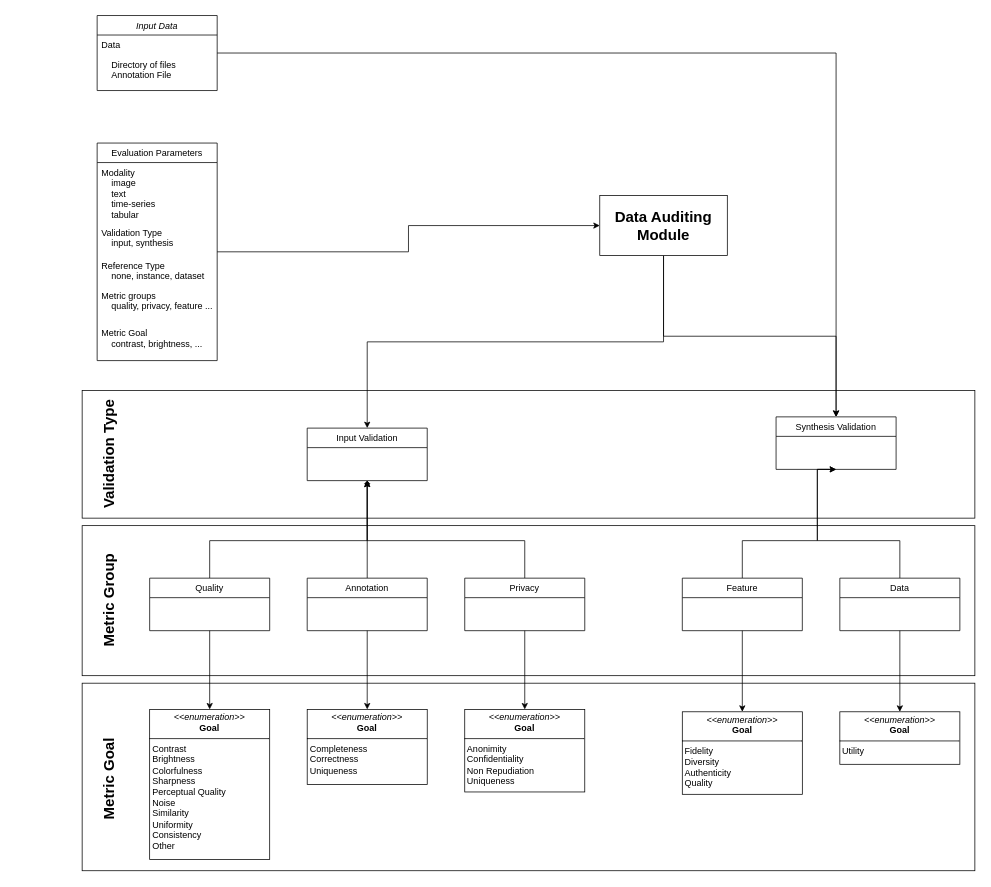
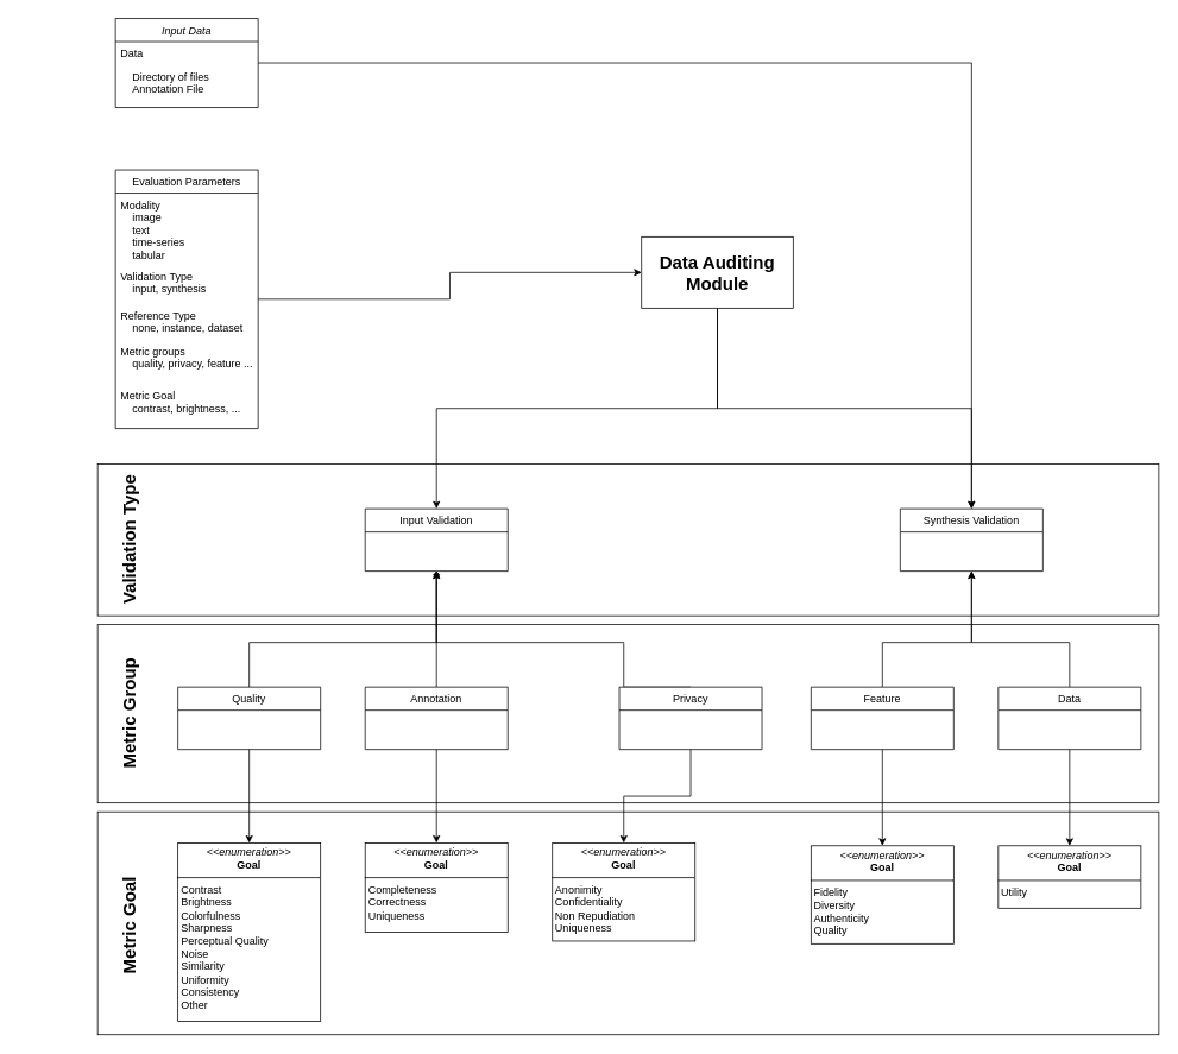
  <mxCell id="0" />
  <mxCell id="1" parent="0" />
  <mxCell id="2" value="" style="rounded=0;whiteSpace=wrap;html=1;" vertex="1" parent="1"><mxGeometry x="109" y="910" width="1190" height="250" as="geometry" /></mxCell>
  <mxCell id="3" value="" style="rounded=0;whiteSpace=wrap;html=1;" vertex="1" parent="1"><mxGeometry x="109" y="700" width="1190" height="200" as="geometry" /></mxCell>
  <mxCell id="4" value="" style="rounded=0;whiteSpace=wrap;html=1;" vertex="1" parent="1"><mxGeometry x="109" y="520" width="1190" height="170" as="geometry" /></mxCell>
  <mxCell id="5" style="edgeStyle=orthogonalEdgeStyle;rounded=0;orthogonalLoop=1;jettySize=auto;html=1;exitX=1;exitY=0.5;exitDx=0;exitDy=0;" edge="1" parent="1" source="6" target="20"><mxGeometry relative="1" as="geometry" /></mxCell>
  <mxCell id="6" value="Input Data" style="swimlane;fontStyle=2;align=center;verticalAlign=top;childLayout=stackLayout;horizontal=1;startSize=26;horizontalStack=0;resizeParent=1;resizeLast=0;collapsible=1;marginBottom=0;rounded=0;shadow=0;strokeWidth=1;" parent="1" vertex="1"><mxGeometry x="129" y="20" width="160" height="100" as="geometry"><mxRectangle x="40" y="40" width="160" height="26" as="alternateBounds" /></mxGeometry></mxCell>
  <mxCell id="7" value="Data" style="text;align=left;verticalAlign=top;spacingLeft=4;spacingRight=4;overflow=hidden;rotatable=0;points=[[0,0.5],[1,0.5]];portConstraint=eastwest;" parent="6" vertex="1"><mxGeometry y="26" width="160" height="26" as="geometry" /></mxCell>
  <mxCell id="8" value="    Directory of files&#10;    Annotation File&#10;" style="text;align=left;verticalAlign=top;spacingLeft=4;spacingRight=4;overflow=hidden;rotatable=0;points=[[0,0.5],[1,0.5]];portConstraint=eastwest;rounded=0;shadow=0;html=0;" parent="6" vertex="1"><mxGeometry y="52" width="160" height="48" as="geometry" /></mxCell>
  <mxCell id="9" style="edgeStyle=orthogonalEdgeStyle;rounded=0;orthogonalLoop=1;jettySize=auto;html=1;exitX=1;exitY=0.5;exitDx=0;exitDy=0;entryX=0;entryY=0.5;entryDx=0;entryDy=0;" edge="1" parent="1" source="10" target="19"><mxGeometry relative="1" as="geometry" /></mxCell>
  <mxCell id="10" value="Evaluation Parameters" style="swimlane;fontStyle=0;align=center;verticalAlign=top;childLayout=stackLayout;horizontal=1;startSize=26;horizontalStack=0;resizeParent=1;resizeLast=0;collapsible=1;marginBottom=0;rounded=0;shadow=0;strokeWidth=1;" parent="1" vertex="1"><mxGeometry x="129" y="190" width="160" height="290" as="geometry"><mxRectangle x="40" y="160" width="160" height="26" as="alternateBounds" /></mxGeometry></mxCell>
  <mxCell id="11" value="Modality&#10;    image&#10;    text&#10;    time-series&#10;    tabular&#10;&#10;" style="text;align=left;verticalAlign=top;spacingLeft=4;spacingRight=4;overflow=hidden;rotatable=0;points=[[0,0.5],[1,0.5]];portConstraint=eastwest;rounded=0;shadow=0;html=0;" parent="10" vertex="1"><mxGeometry y="26" width="160" height="80" as="geometry" /></mxCell>
  <mxCell id="12" value="Validation Type&#10;    input, synthesis&#10;" style="text;align=left;verticalAlign=top;spacingLeft=4;spacingRight=4;overflow=hidden;rotatable=0;points=[[0,0.5],[1,0.5]];portConstraint=eastwest;" parent="10" vertex="1"><mxGeometry y="106" width="160" height="44" as="geometry" /></mxCell>
  <mxCell id="13" value="Reference Type&#10;    none, instance, dataset&#10;" style="text;align=left;verticalAlign=top;spacingLeft=4;spacingRight=4;overflow=hidden;rotatable=0;points=[[0,0.5],[1,0.5]];portConstraint=eastwest;fontStyle=0" parent="10" vertex="1"><mxGeometry y="150" width="160" height="40" as="geometry" /></mxCell>
  <mxCell id="14" value="Metric groups&#10;    quality, privacy, feature ...&#10;" style="text;align=left;verticalAlign=top;spacingLeft=4;spacingRight=4;overflow=hidden;rotatable=0;points=[[0,0.5],[1,0.5]];portConstraint=eastwest;" vertex="1" parent="10"><mxGeometry y="190" width="160" height="50" as="geometry" /></mxCell>
  <mxCell id="15" value="Metric Goal&#10;    contrast, brightness, ...&#10;" style="text;align=left;verticalAlign=top;spacingLeft=4;spacingRight=4;overflow=hidden;rotatable=0;points=[[0,0.5],[1,0.5]];portConstraint=eastwest;" parent="10" vertex="1"><mxGeometry y="240" width="160" height="50" as="geometry" /></mxCell>
  <mxCell id="16" value="Input Validation" style="swimlane;fontStyle=0;align=center;verticalAlign=top;childLayout=stackLayout;horizontal=1;startSize=26;horizontalStack=0;resizeParent=1;resizeLast=0;collapsible=1;marginBottom=0;rounded=0;shadow=0;strokeWidth=1;" parent="1" vertex="1"><mxGeometry x="409" y="570" width="160" height="70" as="geometry"><mxRectangle x="240" y="550" width="160" height="26" as="alternateBounds" /></mxGeometry></mxCell>
  <mxCell id="17" style="edgeStyle=orthogonalEdgeStyle;rounded=0;orthogonalLoop=1;jettySize=auto;html=1;exitX=0.5;exitY=1;exitDx=0;exitDy=0;entryX=0.5;entryY=0;entryDx=0;entryDy=0;" edge="1" parent="1" source="19" target="16"><mxGeometry relative="1" as="geometry" /></mxCell>
  <mxCell id="18" style="edgeStyle=orthogonalEdgeStyle;rounded=0;orthogonalLoop=1;jettySize=auto;html=1;exitX=0.5;exitY=1;exitDx=0;exitDy=0;entryX=0.5;entryY=0;entryDx=0;entryDy=0;" edge="1" parent="1" source="19" target="20"><mxGeometry relative="1" as="geometry" /></mxCell>
- <mxCell id="19" value="&lt;font size=&quot;1&quot;&gt;&lt;b style=&quot;font-size: 20px;&quot;&gt;Data Auditing Module&lt;/b&gt;&lt;/font&gt;" style="html=1;whiteSpace=wrap;" vertex="1" parent="1"><mxGeometry x="799" y="260" width="170" height="80" as="geometry" /></mxCell>
- <mxCell id="20" value="Synthesis Validation" style="swimlane;fontStyle=0;align=center;verticalAlign=top;childLayout=stackLayout;horizontal=1;startSize=26;horizontalStack=0;resizeParent=1;resizeLast=0;collapsible=1;marginBottom=0;rounded=0;shadow=0;strokeWidth=1;" vertex="1" parent="1"><mxGeometry x="1034" y="555" width="160" height="70" as="geometry"><mxRectangle x="520" y="550" width="160" height="26" as="alternateBounds" /></mxGeometry></mxCell>
+ <mxCell id="19" value="&lt;font size=&quot;1&quot;&gt;&lt;b style=&quot;font-size: 20px;&quot;&gt;Data Auditing Module&lt;/b&gt;&lt;/font&gt;" style="html=1;whiteSpace=wrap;" vertex="1" parent="1"><mxGeometry x="719" y="265" width="170" height="80" as="geometry" /></mxCell>
+ <mxCell id="20" value="Synthesis Validation" style="swimlane;fontStyle=0;align=center;verticalAlign=top;childLayout=stackLayout;horizontal=1;startSize=26;horizontalStack=0;resizeParent=1;resizeLast=0;collapsible=1;marginBottom=0;rounded=0;shadow=0;strokeWidth=1;" vertex="1" parent="1"><mxGeometry x="1009" y="570" width="160" height="70" as="geometry"><mxRectangle x="520" y="550" width="160" height="26" as="alternateBounds" /></mxGeometry></mxCell>
  <mxCell id="21" style="edgeStyle=orthogonalEdgeStyle;rounded=0;orthogonalLoop=1;jettySize=auto;html=1;exitX=0.5;exitY=0;exitDx=0;exitDy=0;entryX=0.5;entryY=1;entryDx=0;entryDy=0;" edge="1" parent="1" source="23" target="16"><mxGeometry relative="1" as="geometry"><Array as="points"><mxPoint x="279" y="720" /><mxPoint x="489" y="720" /></Array></mxGeometry></mxCell>
  <mxCell id="22" style="edgeStyle=orthogonalEdgeStyle;rounded=0;orthogonalLoop=1;jettySize=auto;html=1;exitX=0.5;exitY=1;exitDx=0;exitDy=0;entryX=0.5;entryY=0;entryDx=0;entryDy=0;" edge="1" parent="1" source="23" target="35"><mxGeometry relative="1" as="geometry" /></mxCell>
  <mxCell id="23" value="Quality" style="swimlane;fontStyle=0;align=center;verticalAlign=top;childLayout=stackLayout;horizontal=1;startSize=26;horizontalStack=0;resizeParent=1;resizeLast=0;collapsible=1;marginBottom=0;rounded=0;shadow=0;strokeWidth=1;" vertex="1" parent="1"><mxGeometry x="199" y="770" width="160" height="70" as="geometry"><mxRectangle x="30" y="720" width="160" height="26" as="alternateBounds" /></mxGeometry></mxCell>
  <mxCell id="24" style="edgeStyle=orthogonalEdgeStyle;rounded=0;orthogonalLoop=1;jettySize=auto;html=1;exitX=0.5;exitY=0;exitDx=0;exitDy=0;entryX=0.5;entryY=1;entryDx=0;entryDy=0;endArrow=diamond;" edge="1" parent="1" source="26" target="16"><mxGeometry relative="1" as="geometry" /></mxCell>
  <mxCell id="25" style="edgeStyle=orthogonalEdgeStyle;rounded=0;orthogonalLoop=1;jettySize=auto;html=1;exitX=0.5;exitY=1;exitDx=0;exitDy=0;entryX=0.5;entryY=0;entryDx=0;entryDy=0;" edge="1" parent="1" source="26" target="36"><mxGeometry relative="1" as="geometry" /></mxCell>
  <mxCell id="26" value="Annotation" style="swimlane;fontStyle=0;align=center;verticalAlign=top;childLayout=stackLayout;horizontal=1;startSize=26;horizontalStack=0;resizeParent=1;resizeLast=0;collapsible=1;marginBottom=0;rounded=0;shadow=0;strokeWidth=1;" vertex="1" parent="1"><mxGeometry x="409" y="770" width="160" height="70" as="geometry"><mxRectangle x="240" y="720" width="160" height="26" as="alternateBounds" /></mxGeometry></mxCell>
  <mxCell id="27" style="edgeStyle=orthogonalEdgeStyle;rounded=0;orthogonalLoop=1;jettySize=auto;html=1;exitX=0.5;exitY=0;exitDx=0;exitDy=0;entryX=0.5;entryY=1;entryDx=0;entryDy=0;" edge="1" parent="1" source="29" target="16"><mxGeometry relative="1" as="geometry"><Array as="points"><mxPoint x="699" y="720" /><mxPoint x="489" y="720" /></Array></mxGeometry></mxCell>
  <mxCell id="28" style="edgeStyle=orthogonalEdgeStyle;rounded=0;orthogonalLoop=1;jettySize=auto;html=1;exitX=0.5;exitY=1;exitDx=0;exitDy=0;" edge="1" parent="1" source="29" target="37"><mxGeometry relative="1" as="geometry" /></mxCell>
- <mxCell id="29" value="Privacy" style="swimlane;fontStyle=0;align=center;verticalAlign=top;childLayout=stackLayout;horizontal=1;startSize=26;horizontalStack=0;resizeParent=1;resizeLast=0;collapsible=1;marginBottom=0;rounded=0;shadow=0;strokeWidth=1;" vertex="1" parent="1"><mxGeometry x="619" y="770" width="160" height="70" as="geometry"><mxRectangle x="430" y="720" width="160" height="26" as="alternateBounds" /></mxGeometry></mxCell>
+ <mxCell id="29" value="Privacy" style="swimlane;fontStyle=0;align=center;verticalAlign=top;childLayout=stackLayout;horizontal=1;startSize=26;horizontalStack=0;resizeParent=1;resizeLast=0;collapsible=1;marginBottom=0;rounded=0;shadow=0;strokeWidth=1;" vertex="1" parent="1"><mxGeometry x="694" y="770" width="160" height="70" as="geometry"><mxRectangle x="430" y="720" width="160" height="26" as="alternateBounds" /></mxGeometry></mxCell>
  <mxCell id="30" style="edgeStyle=orthogonalEdgeStyle;rounded=0;orthogonalLoop=1;jettySize=auto;html=1;exitX=0.5;exitY=0;exitDx=0;exitDy=0;entryX=0.5;entryY=1;entryDx=0;entryDy=0;" edge="1" parent="1" source="32" target="20"><mxGeometry relative="1" as="geometry"><Array as="points"><mxPoint x="989" y="720" /><mxPoint x="1089" y="720" /></Array></mxGeometry></mxCell>
  <mxCell id="31" style="edgeStyle=orthogonalEdgeStyle;rounded=0;orthogonalLoop=1;jettySize=auto;html=1;exitX=0.5;exitY=1;exitDx=0;exitDy=0;entryX=0.5;entryY=0;entryDx=0;entryDy=0;" edge="1" parent="1" source="32" target="38"><mxGeometry relative="1" as="geometry" /></mxCell>
  <mxCell id="32" value="Feature" style="swimlane;fontStyle=0;align=center;verticalAlign=top;childLayout=stackLayout;horizontal=1;startSize=26;horizontalStack=0;resizeParent=1;resizeLast=0;collapsible=1;marginBottom=0;rounded=0;shadow=0;strokeWidth=1;" vertex="1" parent="1"><mxGeometry x="909" y="770" width="160" height="70" as="geometry"><mxRectangle x="430" y="720" width="160" height="26" as="alternateBounds" /></mxGeometry></mxCell>
  <mxCell id="33" value="&lt;font style=&quot;font-size: 20px;&quot;&gt;Validation Type&lt;br&gt;&lt;/font&gt;" style="text;strokeColor=none;fillColor=none;html=1;fontSize=24;fontStyle=1;verticalAlign=middle;align=center;rotation=-90;" vertex="1" parent="1"><mxGeometry x="59" y="585" width="170" height="40" as="geometry" /></mxCell>
  <mxCell id="34" value="&lt;font style=&quot;font-size: 20px;&quot;&gt;Metric Group&lt;/font&gt;" style="text;strokeColor=none;fillColor=none;html=1;fontSize=24;fontStyle=1;verticalAlign=middle;align=center;rotation=-90;" vertex="1" parent="1"><mxGeometry x="46.5" y="780" width="195" height="40" as="geometry" /></mxCell>
  <mxCell id="35" value="&lt;p style=&quot;margin:0px;margin-top:4px;text-align:center;&quot;&gt;&lt;i&gt;&amp;lt;&amp;lt;enumeration&amp;gt;&amp;gt;&lt;/i&gt;&lt;br&gt;&lt;b&gt;Goal&lt;/b&gt;&lt;br&gt;&lt;/p&gt;&lt;hr size=&quot;1&quot; style=&quot;border-style:solid;&quot;&gt;&lt;p style=&quot;margin:0px;margin-left:4px;&quot;&gt;Contrast&lt;/p&gt;&lt;p style=&quot;margin:0px;margin-left:4px;&quot;&gt;Brightness&lt;/p&gt;&lt;p style=&quot;margin:0px;margin-left:4px;&quot;&gt;Colorfulness&lt;/p&gt;&lt;p style=&quot;margin:0px;margin-left:4px;&quot;&gt;Sharpness&lt;/p&gt;&lt;p style=&quot;margin:0px;margin-left:4px;&quot;&gt;Perceptual Quality&lt;/p&gt;&lt;p style=&quot;margin:0px;margin-left:4px;&quot;&gt;Noise&lt;/p&gt;&lt;p style=&quot;margin:0px;margin-left:4px;&quot;&gt;Similarity&lt;/p&gt;&lt;p style=&quot;margin:0px;margin-left:4px;&quot;&gt;Uniformity&lt;/p&gt;&lt;p style=&quot;margin:0px;margin-left:4px;&quot;&gt;Consistency&lt;/p&gt;&lt;p style=&quot;margin:0px;margin-left:4px;&quot;&gt;Other&lt;br&gt;&lt;/p&gt;&lt;p style=&quot;margin:0px;margin-left:4px;&quot;&gt;&lt;br&gt;&lt;/p&gt;" style="verticalAlign=top;align=left;overflow=fill;html=1;whiteSpace=wrap;" vertex="1" parent="1"><mxGeometry x="199" y="945" width="160" height="200" as="geometry" /></mxCell>
  <mxCell id="36" value="&lt;p style=&quot;margin:0px;margin-top:4px;text-align:center;&quot;&gt;&lt;i&gt;&amp;lt;&amp;lt;enumeration&amp;gt;&amp;gt;&lt;/i&gt;&lt;br&gt;&lt;b&gt;Goal&lt;/b&gt;&lt;br&gt;&lt;/p&gt;&lt;hr size=&quot;1&quot; style=&quot;border-style:solid;&quot;&gt;&lt;p style=&quot;margin:0px;margin-left:4px;&quot;&gt;Completeness&lt;/p&gt;&lt;p style=&quot;margin:0px;margin-left:4px;&quot;&gt;Correctness&lt;/p&gt;&lt;p style=&quot;margin:0px;margin-left:4px;&quot;&gt;Uniqueness&lt;br&gt;&lt;/p&gt;&lt;p style=&quot;margin:0px;margin-left:4px;&quot;&gt;&lt;br&gt;&lt;/p&gt;" style="verticalAlign=top;align=left;overflow=fill;html=1;whiteSpace=wrap;" vertex="1" parent="1"><mxGeometry x="409" y="945" width="160" height="100" as="geometry" /></mxCell>
  <mxCell id="37" value="&lt;p style=&quot;margin:0px;margin-top:4px;text-align:center;&quot;&gt;&lt;i&gt;&amp;lt;&amp;lt;enumeration&amp;gt;&amp;gt;&lt;/i&gt;&lt;br&gt;&lt;b&gt;Goal&lt;/b&gt;&lt;br&gt;&lt;/p&gt;&lt;hr size=&quot;1&quot; style=&quot;border-style:solid;&quot;&gt;&lt;div&gt;&amp;nbsp;Anonimity&lt;/div&gt;&lt;div&gt;&amp;nbsp;Confidentiality&lt;/div&gt;&lt;div&gt;&amp;nbsp;Non Repudiation&lt;/div&gt;&lt;div&gt;&amp;nbsp;Uniqueness&lt;br&gt;&lt;/div&gt;&lt;div&gt;&lt;br&gt;&lt;/div&gt;&lt;p style=&quot;margin:0px;margin-left:4px;&quot;&gt;&lt;br&gt;&lt;/p&gt;" style="verticalAlign=top;align=left;overflow=fill;html=1;whiteSpace=wrap;" vertex="1" parent="1"><mxGeometry x="619" y="945" width="160" height="110" as="geometry" /></mxCell>
  <mxCell id="38" value="&lt;p style=&quot;margin:0px;margin-top:4px;text-align:center;&quot;&gt;&lt;i&gt;&amp;lt;&amp;lt;enumeration&amp;gt;&amp;gt;&lt;/i&gt;&lt;br&gt;&lt;b&gt;Goal&lt;/b&gt;&lt;br&gt;&lt;/p&gt;&lt;hr size=&quot;1&quot; style=&quot;border-style:solid;&quot;&gt;&lt;div&gt;&amp;nbsp;Fidelity&lt;/div&gt;&lt;div&gt;&amp;nbsp;Diversity&lt;/div&gt;&lt;div&gt;&amp;nbsp;Authenticity&lt;/div&gt;&lt;div&gt;&amp;nbsp;Quality&lt;br&gt;&lt;/div&gt;&lt;div&gt;&lt;br&gt;&lt;/div&gt;&lt;p style=&quot;margin:0px;margin-left:4px;&quot;&gt;&lt;br&gt;&lt;/p&gt;" style="verticalAlign=top;align=left;overflow=fill;html=1;whiteSpace=wrap;" vertex="1" parent="1"><mxGeometry x="909" y="948.13" width="160" height="110" as="geometry" /></mxCell>
  <mxCell id="39" style="edgeStyle=orthogonalEdgeStyle;rounded=0;orthogonalLoop=1;jettySize=auto;html=1;exitX=0.5;exitY=1;exitDx=0;exitDy=0;entryX=0.5;entryY=0;entryDx=0;entryDy=0;" edge="1" parent="1" source="41" target="42"><mxGeometry relative="1" as="geometry" /></mxCell>
  <mxCell id="40" style="edgeStyle=orthogonalEdgeStyle;rounded=0;orthogonalLoop=1;jettySize=auto;html=1;exitX=0.5;exitY=0;exitDx=0;exitDy=0;entryX=0.5;entryY=1;entryDx=0;entryDy=0;" edge="1" parent="1" source="41" target="20"><mxGeometry relative="1" as="geometry"><Array as="points"><mxPoint x="1199" y="720" /><mxPoint x="1089" y="720" /></Array></mxGeometry></mxCell>
  <mxCell id="41" value="Data" style="swimlane;fontStyle=0;align=center;verticalAlign=top;childLayout=stackLayout;horizontal=1;startSize=26;horizontalStack=0;resizeParent=1;resizeLast=0;collapsible=1;marginBottom=0;rounded=0;shadow=0;strokeWidth=1;" vertex="1" parent="1"><mxGeometry x="1119" y="770" width="160" height="70" as="geometry"><mxRectangle x="430" y="720" width="160" height="26" as="alternateBounds" /></mxGeometry></mxCell>
  <mxCell id="42" value="&lt;p style=&quot;margin:0px;margin-top:4px;text-align:center;&quot;&gt;&lt;i&gt;&amp;lt;&amp;lt;enumeration&amp;gt;&amp;gt;&lt;/i&gt;&lt;br&gt;&lt;b&gt;Goal&lt;/b&gt;&lt;br&gt;&lt;/p&gt;&lt;hr size=&quot;1&quot; style=&quot;border-style:solid;&quot;&gt;&lt;div&gt;&amp;nbsp;Utility&lt;/div&gt;&lt;div&gt;&lt;br&gt;&lt;/div&gt;&lt;p style=&quot;margin:0px;margin-left:4px;&quot;&gt;&lt;br&gt;&lt;/p&gt;" style="verticalAlign=top;align=left;overflow=fill;html=1;whiteSpace=wrap;" vertex="1" parent="1"><mxGeometry x="1119" y="948.13" width="160" height="70" as="geometry" /></mxCell>
  <mxCell id="43" value="&lt;font style=&quot;font-size: 20px;&quot;&gt;Metric Goal&lt;br&gt;&lt;/font&gt;" style="text;strokeColor=none;fillColor=none;html=1;fontSize=24;fontStyle=1;verticalAlign=middle;align=center;rotation=-90;" vertex="1" parent="1"><mxGeometry x="20.87" y="1018.13" width="246.25" height="40" as="geometry" /></mxCell>
